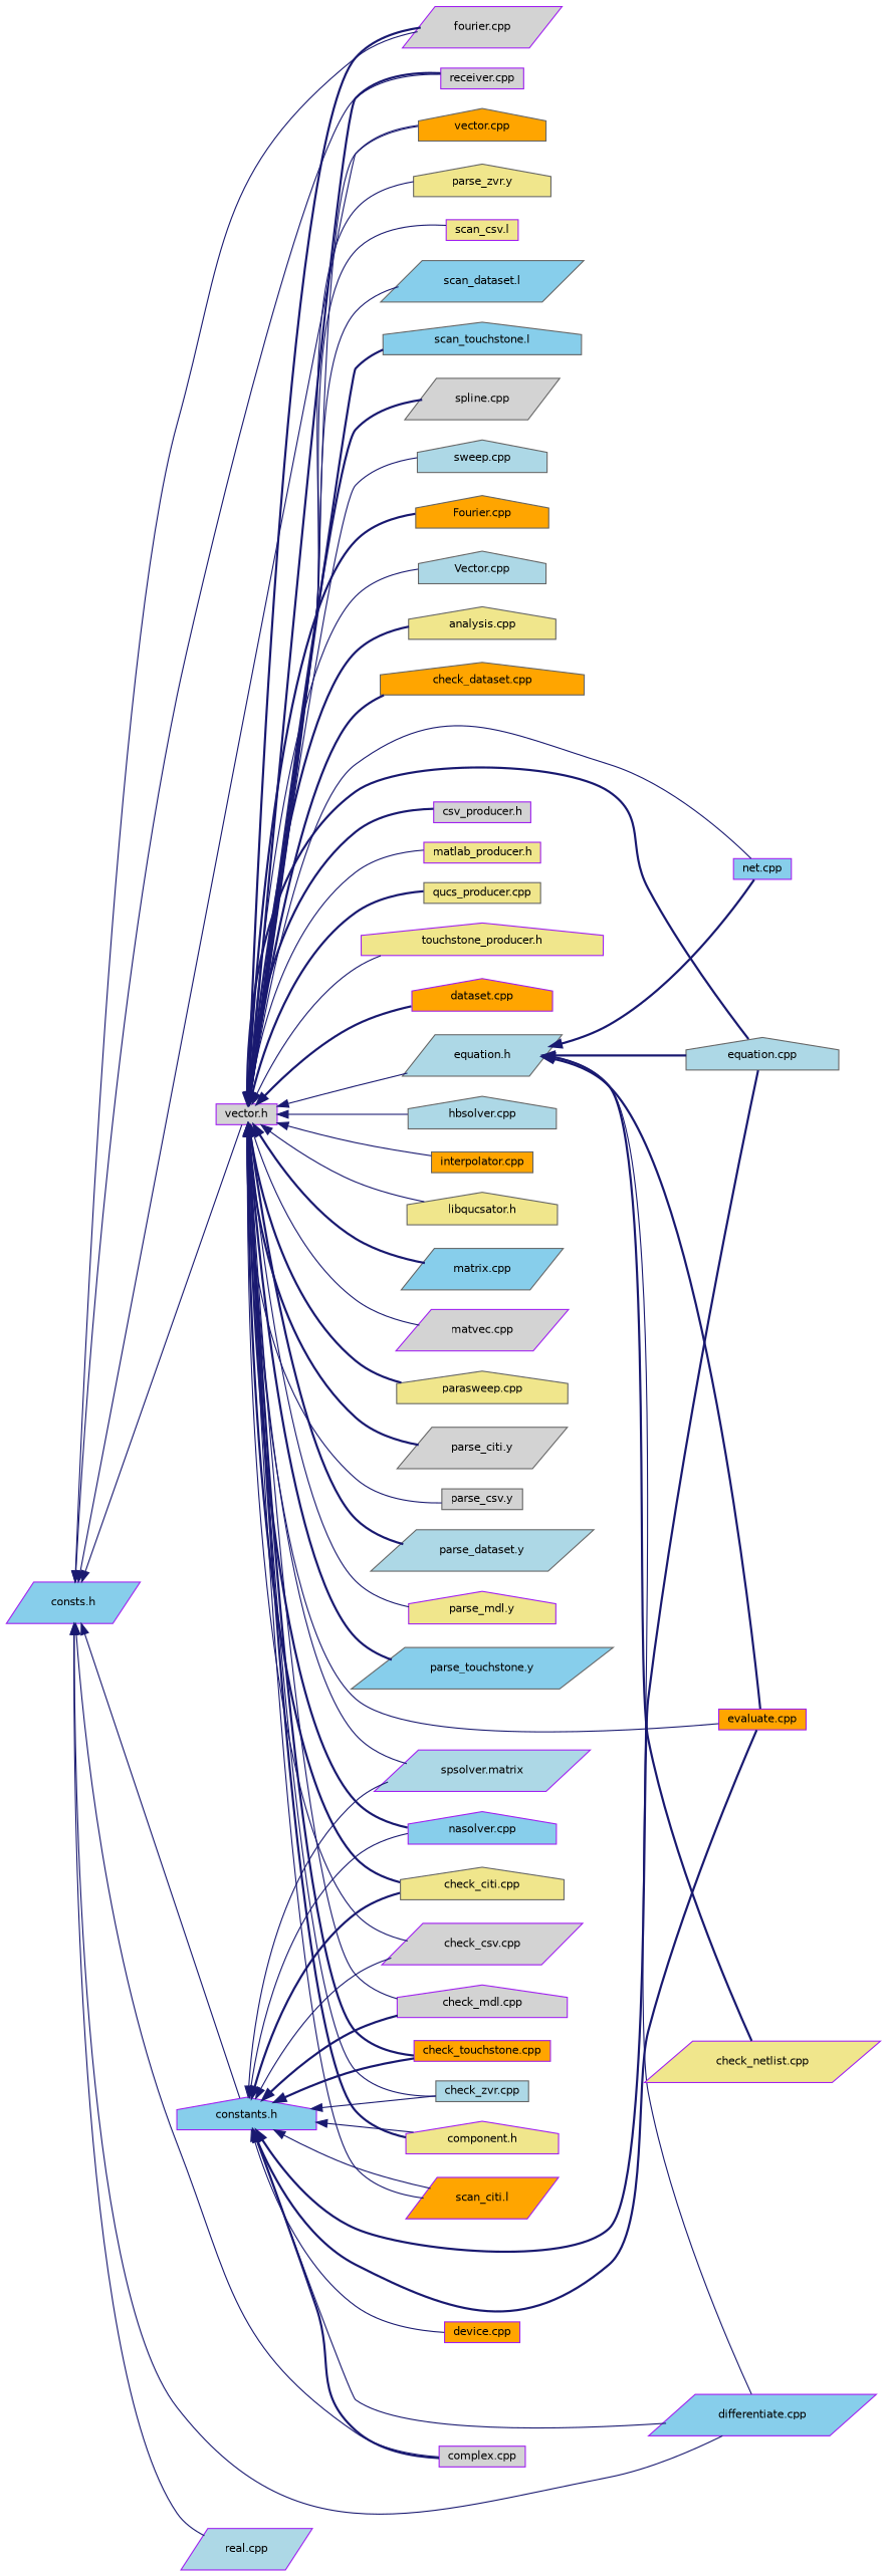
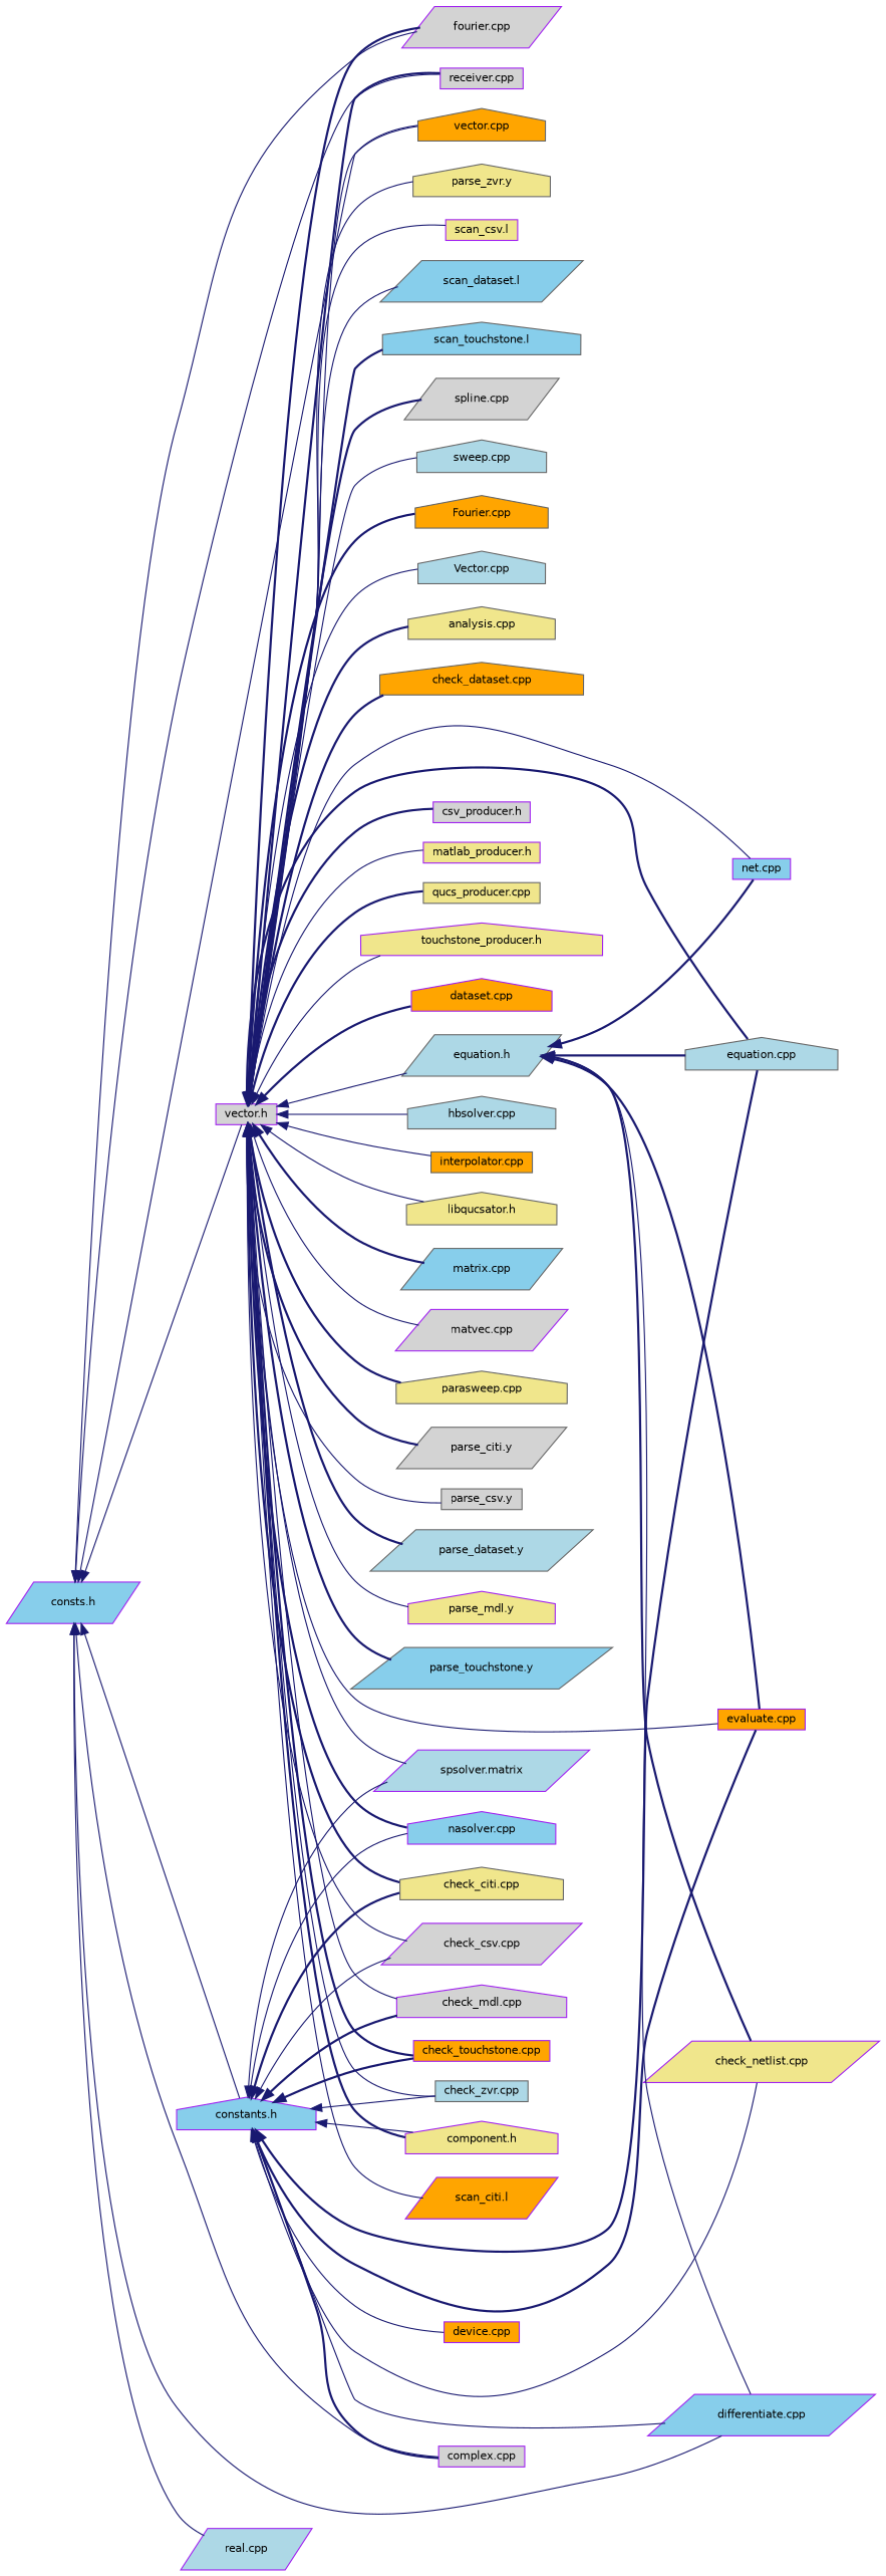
  digraph {
    rankdir=LR
    node [color=purple fillcolor=khaki fontname=Helvetica fontsize=10 shape=house style=filled]
    edge [color=midnightblue dir=back fontname=Helvetica fontsize=10 labelfontname=Helvetica labelfontsize=10 style=solid]
    n1 [fillcolor=skyblue fontcolor=black height=0.2 label="consts.h" shape=parallelogram width=0.4]
    n2 [fillcolor=lightgrey height=0.2 label="vector.h" shape=box width=0.4]
    n3 [fillcolor=skyblue height=0.2 label="differentiate.cpp" shape=parallelogram width=0.4]
    n4 [fillcolor=lightgrey height=0.2 label="fourier.cpp" shape=parallelogram width=0.4]
    n5 [fillcolor=lightgrey height=0.2 label="receiver.cpp" shape=box width=0.4]
    n6 [color=gray40 fillcolor=orange height=0.2 label="vector.cpp" width=0.4]
    n7 [fillcolor=skyblue height=0.2 label="constants.h" width=0.4]
    n8 [fillcolor=lightgrey height=0.2 label="complex.cpp" shape=box width=0.4]
    n9 [fillcolor=lightblue height=0.2 label="real.cpp" shape=parallelogram width=0.4]
    n10 [fillcolor=skyblue height=0.2 label="nasolver.cpp" width=0.4]
    n11 [color=gray40 height=0.2 label="analysis.cpp" width=0.4]
    n12 [color=gray40 height=0.2 label="check_citi.cpp" width=0.4]
    n13 [fillcolor=lightgrey height=0.2 label="check_csv.cpp" shape=parallelogram width=0.4]
    n14 [color=gray40 fillcolor=orange height=0.2 label="check_dataset.cpp" width=0.4]
    n15 [fillcolor=lightgrey height=0.2 label="check_mdl.cpp" width=0.4]
    n16 [color=gray40 fillcolor=lightblue height=0.2 label="equation.h" shape=parallelogram width=0.4]
    n17 [color=gray40 fillcolor=lightblue height=0.2 label="equation.cpp" width=0.4]
    n18 [fillcolor=orange height=0.2 label="evaluate.cpp" shape=box width=0.4]
    n19 [fillcolor=skyblue height=0.2 label="net.cpp" shape=box width=0.4]
    n20 [fillcolor=orange height=0.2 label="check_touchstone.cpp" shape=box width=0.4]
    n21 [color=gray40 fillcolor=lightblue height=0.2 label="check_zvr.cpp" shape=box width=0.4]
    n22 [height=0.2 label="component.h" width=0.4]
    n23 [fillcolor=lightgrey height=0.2 label="csv_producer.h" shape=box width=0.4]
    n24 [height=0.2 label="matlab_producer.h" shape=box width=0.4]
    n25 [color=gray40 height=0.2 label="qucs_producer.cpp" shape=box width=0.4]
    n26 [height=0.2 label="touchstone_producer.h" width=0.4]
    n27 [fillcolor=orange height=0.2 label="dataset.cpp" width=0.4]
    n28 [color=gray40 fillcolor=lightblue height=0.2 label="hbsolver.cpp" width=0.4]
    n29 [color=gray40 fillcolor=orange height=0.2 label="interpolator.cpp" shape=box width=0.4]
    n30 [color=gray40 height=0.2 label="libqucsator.h" width=0.4]
    n31 [color=gray40 fillcolor=skyblue height=0.2 label="matrix.cpp" shape=parallelogram width=0.4]
    n32 [fillcolor=lightgrey height=0.2 label="matvec.cpp" shape=parallelogram width=0.4]
    n33 [color=gray40 height=0.2 label="parasweep.cpp" width=0.4]
    n34 [color=gray40 fillcolor=lightgrey height=0.2 label="parse_citi.y" shape=parallelogram width=0.4]
    n35 [color=gray40 fillcolor=lightgrey height=0.2 label="parse_csv.y" shape=box width=0.4]
    n36 [color=gray40 fillcolor=lightblue height=0.2 label="parse_dataset.y" shape=parallelogram width=0.4]
    n37 [height=0.2 label="parse_mdl.y" width=0.4]
    n38 [color=gray40 fillcolor=skyblue height=0.2 label="parse_touchstone.y" shape=parallelogram width=0.4]
    n39 [color=gray40 height=0.2 label="parse_zvr.y" width=0.4]
    n40 [fillcolor=orange height=0.2 label="scan_citi.l" shape=parallelogram width=0.4]
    n41 [height=0.2 label="scan_csv.l" shape=box width=0.4]
    n42 [color=gray40 fillcolor=skyblue height=0.2 label="scan_dataset.l" shape=parallelogram width=0.4]
    n43 [color=gray40 fillcolor=skyblue height=0.2 label="scan_touchstone.l" width=0.4]
    n44 [color=gray40 fillcolor=lightgrey height=0.2 label="spline.cpp" shape=parallelogram width=0.4]
    n45 [fillcolor=lightblue height=0.2 label="spsolver.matrix" shape=parallelogram width=0.4]
    n46 [color=gray40 fillcolor=lightblue height=0.2 label="sweep.cpp" width=0.4]
    n47 [color=gray40 fillcolor=orange height=0.2 label="Fourier.cpp" width=0.4]
    n48 [color=gray40 fillcolor=lightblue height=0.2 label="Vector.cpp" width=0.4]
    n49 [height=0.2 label="check_netlist.cpp" shape=parallelogram width=0.4]
    n50 [fillcolor=orange height=0.2 label="device.cpp" shape=box width=0.4]
    n1 -> n2
    n1 -> n3
    n1 -> n4
    n1 -> n5
    n1 -> n6
    n1 -> n7
    n1 -> n8
    n1 -> n9
    n2 -> n4 [style=bold]
    n2 -> n5 [style=bold]
    n2 -> n6
    n2 -> n10 [style=bold]
    n2 -> n11 [style=bold]
    n2 -> n12 [style=bold]
    n2 -> n13
    n2 -> n14 [style=bold]
    n2 -> n15
    n2 -> n16
    n2 -> n17 [style=bold]
    n2 -> n18
    n2 -> n19
    n2 -> n20 [style=bold]
    n2 -> n21
    n2 -> n22 [style=bold]
    n2 -> n23 [style=bold]
    n2 -> n24
    n2 -> n25 [style=bold]
    n2 -> n26
    n2 -> n27 [style=bold]
    n2 -> n28
    n2 -> n29
    n2 -> n30
    n2 -> n31 [style=bold]
    n2 -> n32
    n2 -> n33 [style=bold]
    n2 -> n34 [style=bold]
    n2 -> n35
    n2 -> n36 [style=bold]
    n2 -> n37
    n2 -> n38 [style=bold]
    n2 -> n39
    n2 -> n40
    n2 -> n41
    n2 -> n42
    n2 -> n43 [style=bold]
    n2 -> n44 [style=bold]
    n2 -> n45
    n2 -> n46
    n2 -> n47 [style=bold]
    n2 -> n48
    n7 -> n3
    n7 -> n8 [style=bold]
    n7 -> n10
    n7 -> n12 [style=bold]
    n7 -> n13
    n7 -> n15 [style=bold]
    n7 -> n17 [style=bold]
    n7 -> n18 [style=bold]
    n7 -> n20 [style=bold]
    n7 -> n21
    n7 -> n22
    n7 -> n45
-   n7 -> n40
+   n7 -> n49
    n7 -> n50
    n16 -> n3
    n16 -> n17 [style=bold]
    n16 -> n18 [style=bold]
    n16 -> n19 [style=bold]
    n16 -> n49 [style=bold]
  }
